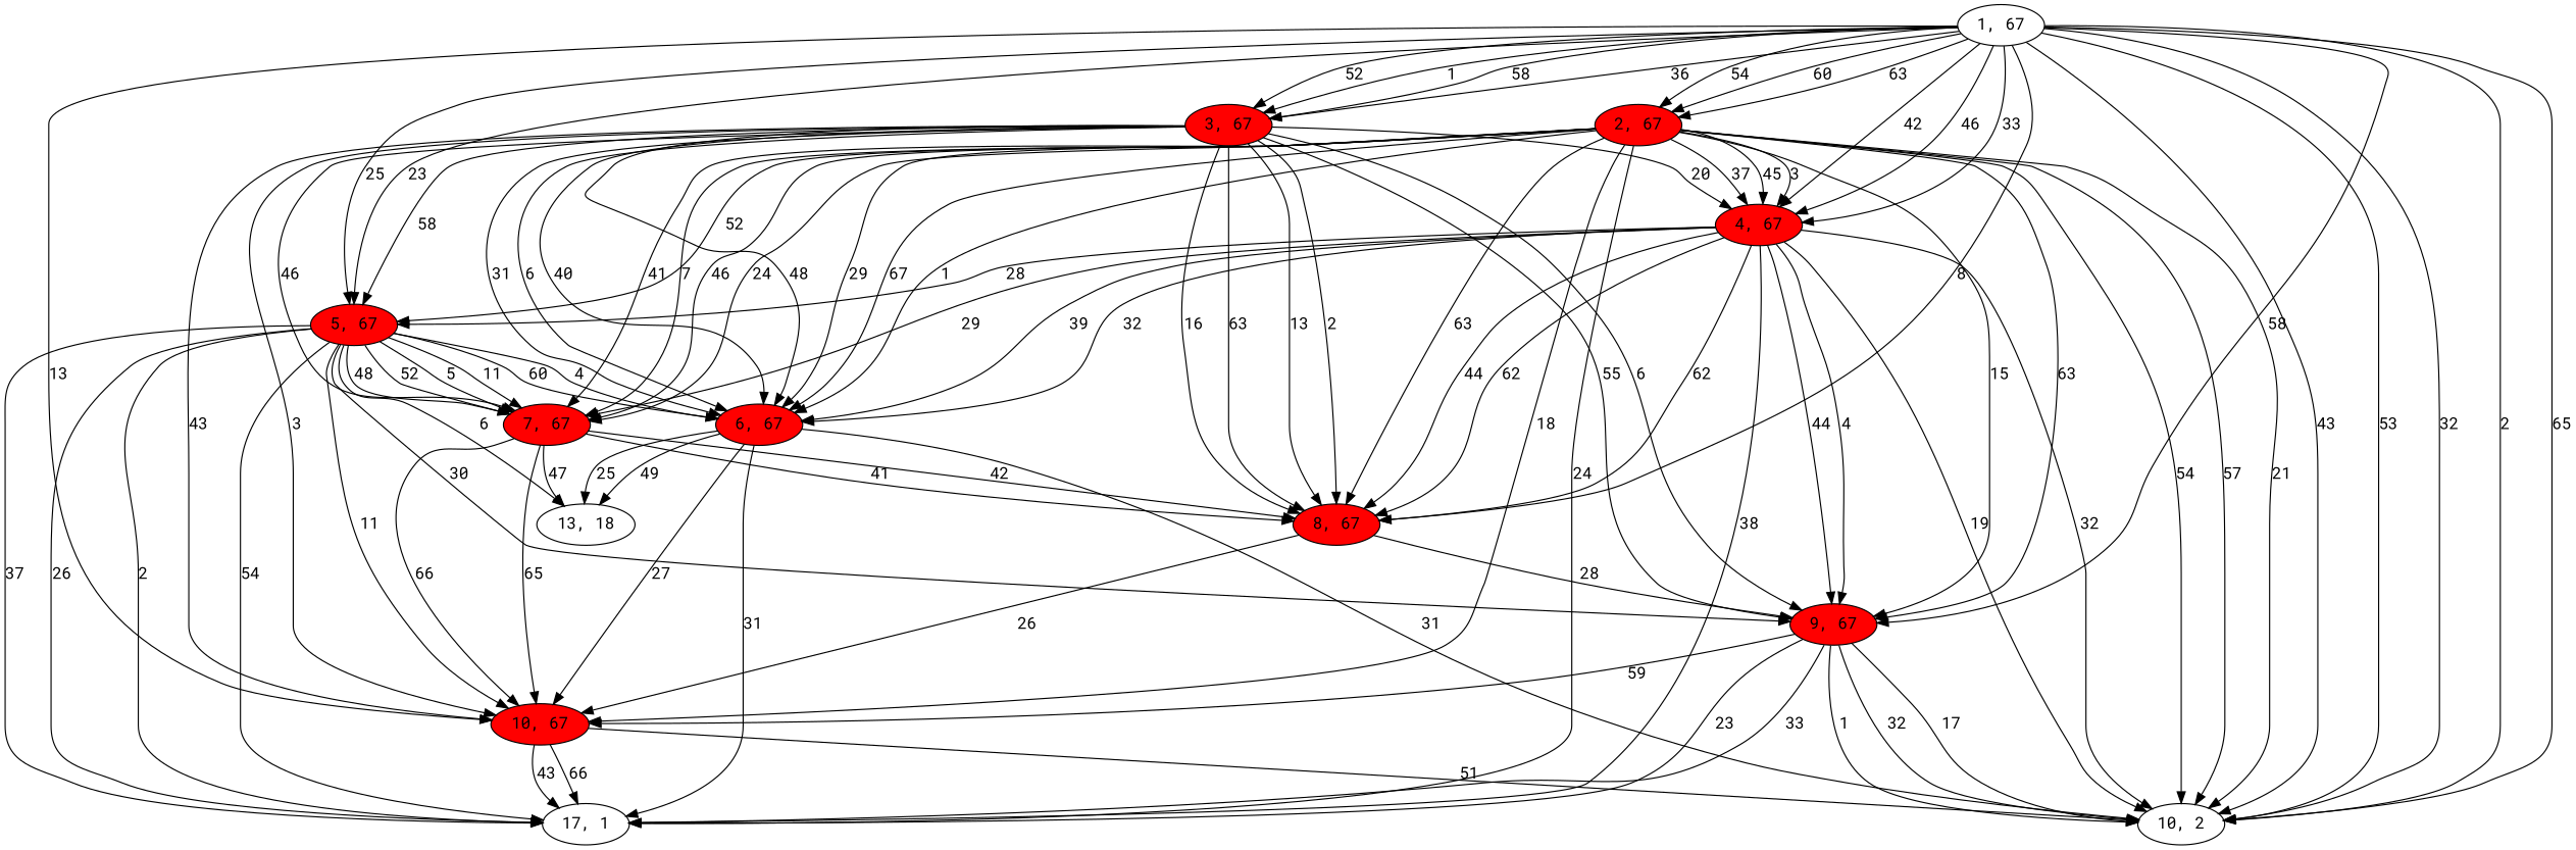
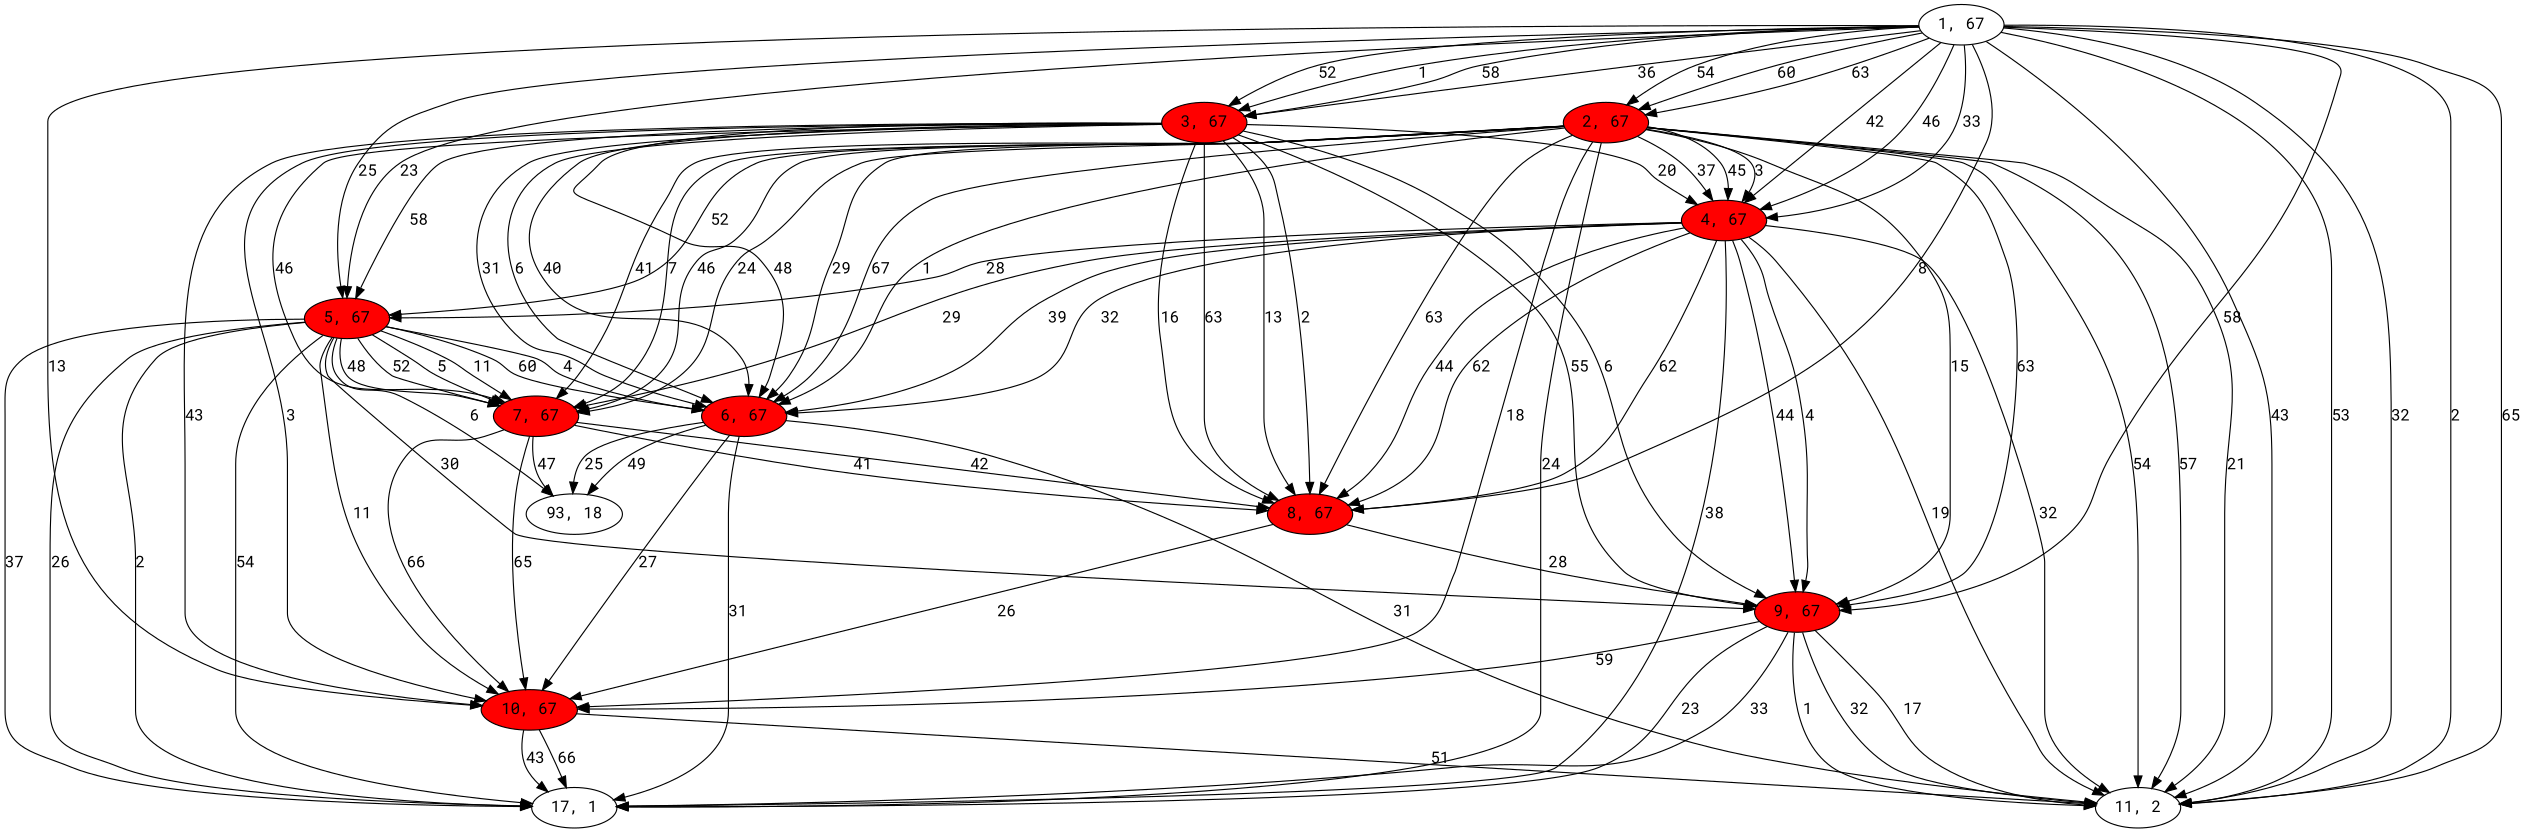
  digraph {
    fontname="Roboto Mono"
    node [fontname="Roboto Mono" fillcolor=red style=filled]
    edge [fontname="Roboto Mono"]
    n1 [label="1, 67" fillcolor="" style=""]
    n2 [label="2, 67"]
    n3 [label="3, 67"]
    n4 [label="4, 67"]
    n5 [label="5, 67"]
    n6 [label="8, 67"]
    n7 [label="9, 67"]
    n8 [label="10, 67"]
-   n9 [label="10, 2" fillcolor="" style=""]
+   n9 [label="11, 2" fillcolor="" style=""]
    n10 [label="6, 67"]
    n11 [label="7, 67"]
    n12 [label="17, 1" fillcolor="" style=""]
-   n13 [label="13, 18" fillcolor="" style=""]
+   n13 [label="93, 18" fillcolor="" style=""]
    n1 -> n2 [label=60]
    n1 -> n2 [label=63]
    n1 -> n2 [label=54]
    n1 -> n3 [label=1]
    n1 -> n3 [label=58]
    n1 -> n3 [label=36]
    n1 -> n3 [label=52]
    n1 -> n4 [label=42]
    n1 -> n4 [label=46]
    n1 -> n4 [label=33]
    n1 -> n5 [label=23]
    n1 -> n5 [label=25]
    n1 -> n6 [label=8]
    n1 -> n7 [label=58]
    n1 -> n8 [label=13]
    n1 -> n9 [label=2]
    n1 -> n9 [label=65]
    n1 -> n9 [label=43]
    n1 -> n9 [label=53]
    n1 -> n9 [label=32]
    n2 -> n4 [label=37]
    n2 -> n4 [label=45]
    n2 -> n4 [label=3]
    n2 -> n5 [label=52]
    n2 -> n6 [label=63]
    n2 -> n7 [label=63]
    n2 -> n7 [label=15]
    n2 -> n8 [label=18]
    n2 -> n9 [label=54]
    n2 -> n9 [label=57]
    n2 -> n9 [label=21]
    n2 -> n10 [label=29]
    n2 -> n10 [label=67]
    n2 -> n10 [label=1]
    n2 -> n11 [label=46]
    n2 -> n11 [label=7]
    n2 -> n11 [label=24]
    n2 -> n11 [label=41]
    n2 -> n12 [label=24]
    n3 -> n4 [label=20]
    n3 -> n5 [label=58]
    n3 -> n6 [label=13]
    n3 -> n6 [label=2]
    n3 -> n6 [label=63]
    n3 -> n6 [label=16]
    n3 -> n7 [label=55]
    n3 -> n7 [label=6]
    n3 -> n8 [label=3]
    n3 -> n8 [label=43]
    n3 -> n10 [label=48]
    n3 -> n10 [label=40]
    n3 -> n10 [label=6]
    n3 -> n10 [label=31]
    n3 -> n11 [label=46]
    n4 -> n5 [label=28]
    n4 -> n6 [label=62]
    n4 -> n6 [label=62]
    n4 -> n6 [label=44]
    n4 -> n7 [label=44]
    n4 -> n7 [label=4]
    n4 -> n9 [label=32]
    n4 -> n9 [label=19]
    n4 -> n10 [label=32]
    n4 -> n10 [label=39]
    n4 -> n11 [label=29]
    n4 -> n12 [label=38]
    n5 -> n7 [label=30]
    n5 -> n8 [label=11]
    n5 -> n10 [label=60]
    n5 -> n10 [label=4]
    n5 -> n11 [label=48]
    n5 -> n11 [label=52]
    n5 -> n11 [label=5]
    n5 -> n11 [label=11]
    n5 -> n12 [label=26]
    n5 -> n12 [label=2]
    n5 -> n12 [label=37]
    n5 -> n12 [label=54]
    n5 -> n13 [label=6]
    n6 -> n7 [label=28]
    n6 -> n8 [label=26]
    n7 -> n8 [label=59]
    n7 -> n9 [label=1]
    n7 -> n9 [label=32]
    n7 -> n9 [label=17]
    n7 -> n12 [label=23]
    n7 -> n12 [label=33]
    n8 -> n9 [label=51]
    n8 -> n12 [label=66]
    n8 -> n12 [label=43]
    n10 -> n8 [label=27]
    n10 -> n9 [label=31]
    n10 -> n12 [label=31]
    n10 -> n13 [label=49]
    n10 -> n13 [label=25]
    n11 -> n6 [label=42]
    n11 -> n6 [label=41]
    n11 -> n8 [label=65]
    n11 -> n8 [label=66]
    n11 -> n13 [label=47]
  }
